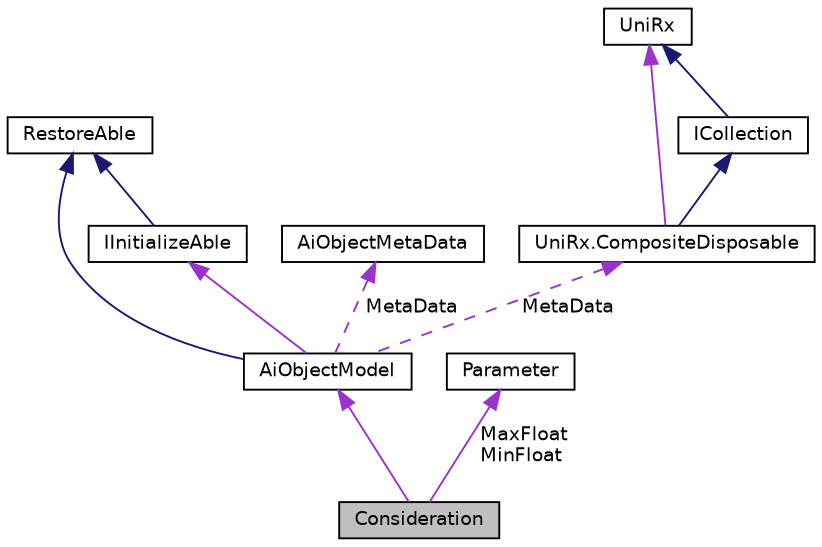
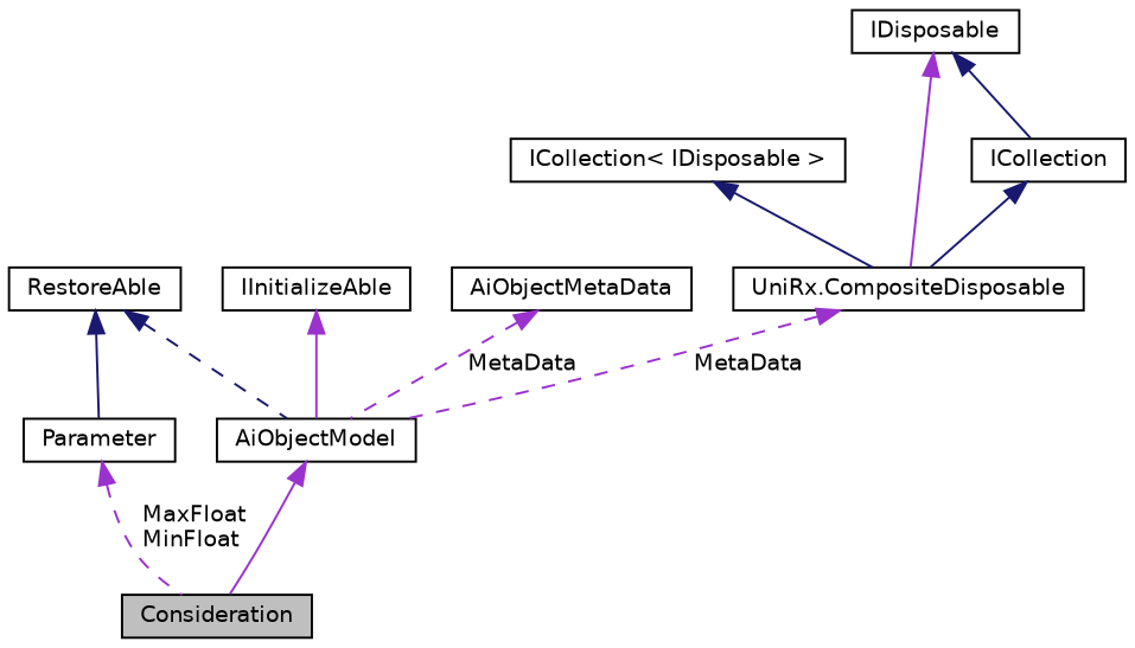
  digraph {
    node [color=black fillcolor=white fontname=Helvetica fontsize=10 shape=record style=filled]
    edge [color=darkorchid3 dir=back fontname=Helvetica fontsize=10 labelfontname=Helvetica labelfontsize=10 style=solid]
    n1 [fillcolor=grey75 fontcolor=black height=0.2 label=Consideration width=0.4]
    n2 [height=0.2 label=AiObjectModel width=0.4]
    n3 [height=0.2 label=RestoreAble width=0.4]
    n4 [height=0.2 label=Parameter width=0.4]
    n5 [height=0.2 label=IInitializeAble width=0.4]
    n6 [height=0.2 label=AiObjectMetaData width=0.4]
    n7 [height=0.2 label="UniRx.CompositeDisposable" width=0.4]
-   n9 [height=0.2 label=UniRx width=0.4]
+   n8 [height=0.2 label="ICollection\< IDisposable \>" width=0.4]
+   n9 [height=0.2 label=IDisposable width=0.4]
    n10 [height=0.2 label=ICollection width=0.4]
    n2 -> n1
-   n3 -> n2 [color=midnightblue]
-   n3 -> n5 [color=midnightblue]
-   n4 -> n1 [label=" MaxFloat\nMinFloat"]
+   n3 -> n2 [color=midnightblue style=dashed]
+   n3 -> n4 [color=midnightblue]
+   n4 -> n1 [label=" MaxFloat\nMinFloat" style=dashed]
    n5 -> n2
    n6 -> n2 [label=" MetaData" style=dashed]
    n7 -> n2 [label=" MetaData" style=dashed]
+   n8 -> n7 [color=midnightblue]
    n9 -> n7
    n9 -> n10 [color=midnightblue]
    n10 -> n7 [color=midnightblue]
  }
